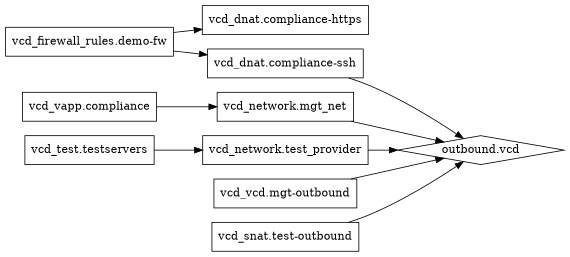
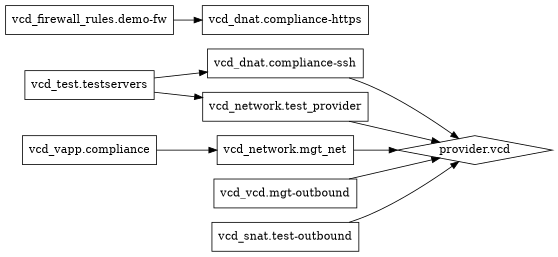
  digraph {
    compound=true
    newrank=true
    rankdir=LR
    node [shape=box]
-   n1 [label="outbound.vcd" shape=diamond]
+   n1 [label="provider.vcd" shape=diamond]
    n2 [label="vcd_dnat.compliance-https"]
    n3 [label="vcd_dnat.compliance-ssh"]
    n4 [label="vcd_firewall_rules.demo-fw"]
    n5 [label="vcd_network.mgt_net"]
    n6 [label="vcd_network.test_provider"]
    n7 [label="vcd_vcd.mgt-outbound"]
    n8 [label="vcd_snat.test-outbound"]
    n9 [label="vcd_vapp.compliance"]
    n10 [label="vcd_test.testservers"]
    subgraph sub_1 {
      n1
      n2
      n3
      n4
      n5
      n6
      n7
      n8
      n9
      n10
    }
    n3 -> n1
    n4 -> n2
-   n4 -> n3
+   n10 -> n3
    n5 -> n1
    n6 -> n1
    n7 -> n1
    n8 -> n1
    n9 -> n5
    n10 -> n6
  }
